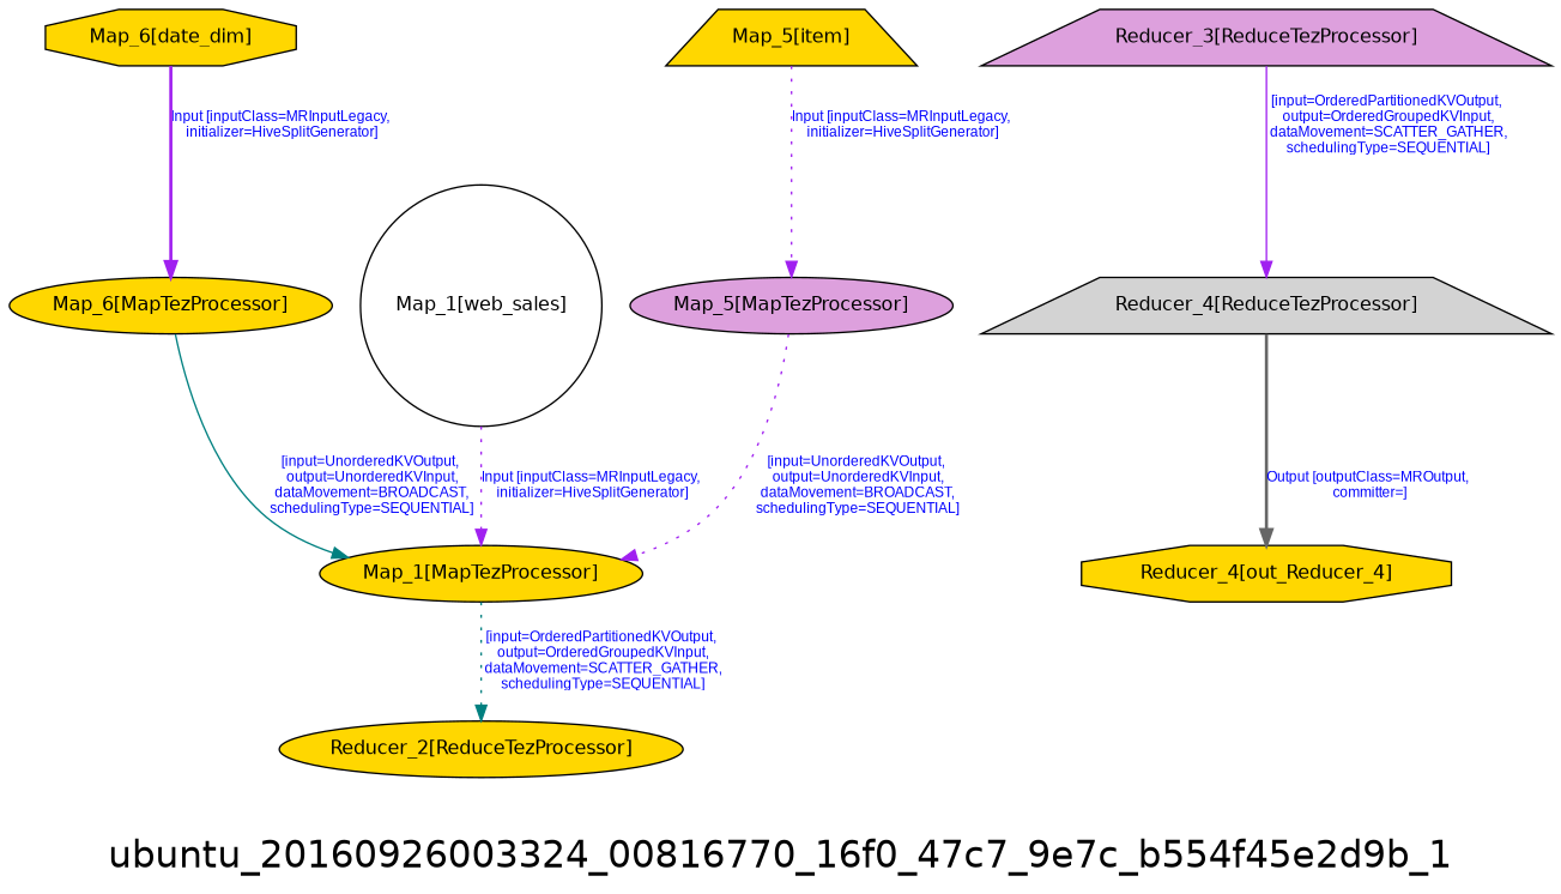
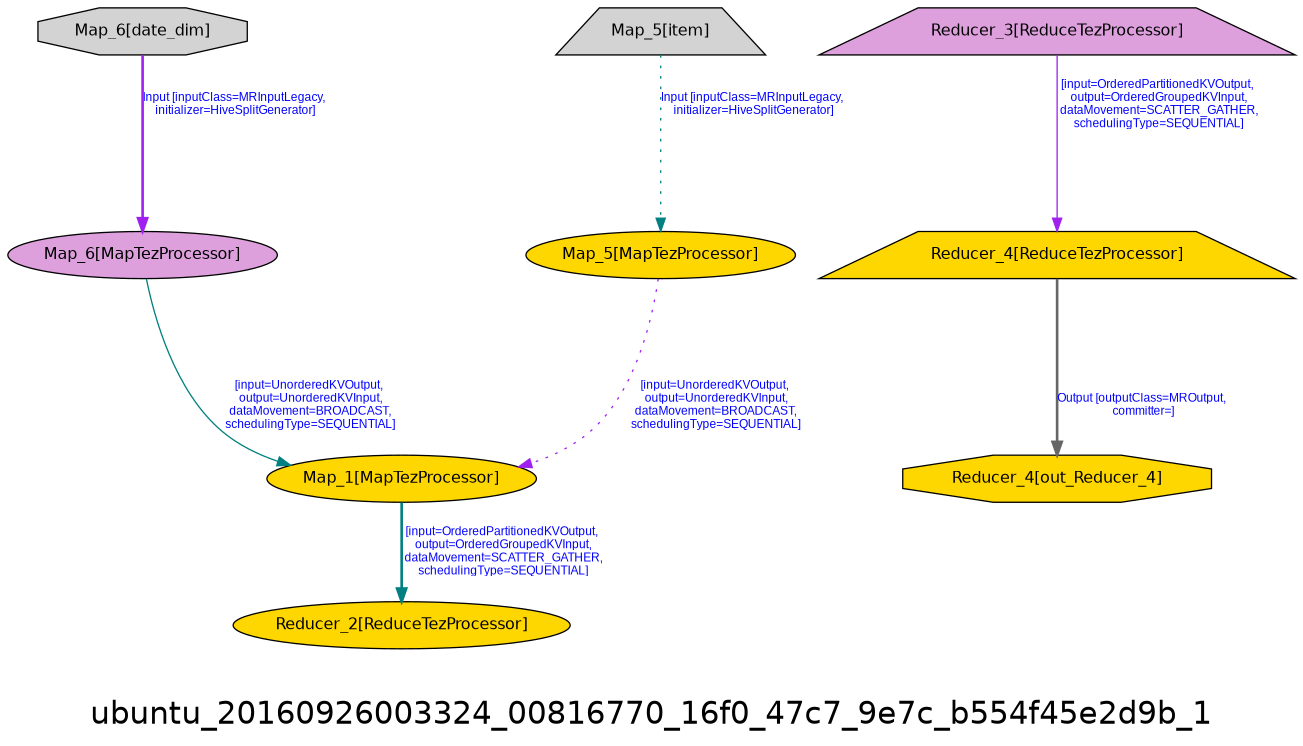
  digraph {
    fontname=Helvetica
    fontsize=24
    label=ubuntu_20160926003324_00816770_16f0_47c7_9e7c_b554f45e2d9b_1
    node [fillcolor=gold fontname=Helvetica fontsize=12 shape=ellipse style=filled]
    edge [color=purple fontcolor=blue fontname=Arial fontsize=9 style=dotted]
-   n1 [fillcolor=plum label="Map_5[MapTezProcessor]"]
+   n1 [label="Map_5[MapTezProcessor]"]
    n2 [label="Map_1[MapTezProcessor]"]
    n3 [label="Reducer_2[ReduceTezProcessor]"]
-   n4 [fillcolor=lightgrey label="Reducer_4[ReduceTezProcessor]" shape=trapezium]
+   n4 [label="Reducer_4[ReduceTezProcessor]" shape=trapezium]
    n5 [label="Reducer_4[out_Reducer_4]" shape=octagon]
    n6 [fillcolor=plum label="Reducer_3[ReduceTezProcessor]" shape=trapezium]
-   n7 [label="Map_5[item]" shape=trapezium]
-   n8 [label="Map_6[MapTezProcessor]"]
-   n9 [fillcolor=white label="Map_1[web_sales]" shape=circle]
-   n10 [label="Map_6[date_dim]" shape=octagon]
+   n7 [fillcolor=lightgrey label="Map_5[item]" shape=trapezium]
+   n8 [fillcolor=plum label="Map_6[MapTezProcessor]"]
+   n10 [fillcolor=lightgrey label="Map_6[date_dim]" shape=octagon]
    n1 -> n2 [label="[input=UnorderedKVOutput,\n output=UnorderedKVInput,\n dataMovement=BROADCAST,\n schedulingType=SEQUENTIAL]"]
-   n2 -> n3 [color=teal label="[input=OrderedPartitionedKVOutput,\n output=OrderedGroupedKVInput,\n dataMovement=SCATTER_GATHER,\n schedulingType=SEQUENTIAL]"]
+   n2 -> n3 [color=teal label="[input=OrderedPartitionedKVOutput,\n output=OrderedGroupedKVInput,\n dataMovement=SCATTER_GATHER,\n schedulingType=SEQUENTIAL]" style=bold]
    n4 -> n5 [color=gray40 label="Output [outputClass=MROutput,\n committer=]" style=bold]
    n6 -> n4 [label="[input=OrderedPartitionedKVOutput,\n output=OrderedGroupedKVInput,\n dataMovement=SCATTER_GATHER,\n schedulingType=SEQUENTIAL]" style=solid]
-   n7 -> n1 [label="Input [inputClass=MRInputLegacy,\n initializer=HiveSplitGenerator]"]
+   n7 -> n1 [color=teal label="Input [inputClass=MRInputLegacy,\n initializer=HiveSplitGenerator]"]
    n8 -> n2 [color=teal label="[input=UnorderedKVOutput,\n output=UnorderedKVInput,\n dataMovement=BROADCAST,\n schedulingType=SEQUENTIAL]" style=solid]
-   n9 -> n2 [label="Input [inputClass=MRInputLegacy,\n initializer=HiveSplitGenerator]"]
    n10 -> n8 [label="Input [inputClass=MRInputLegacy,\n initializer=HiveSplitGenerator]" style=bold]
  }
